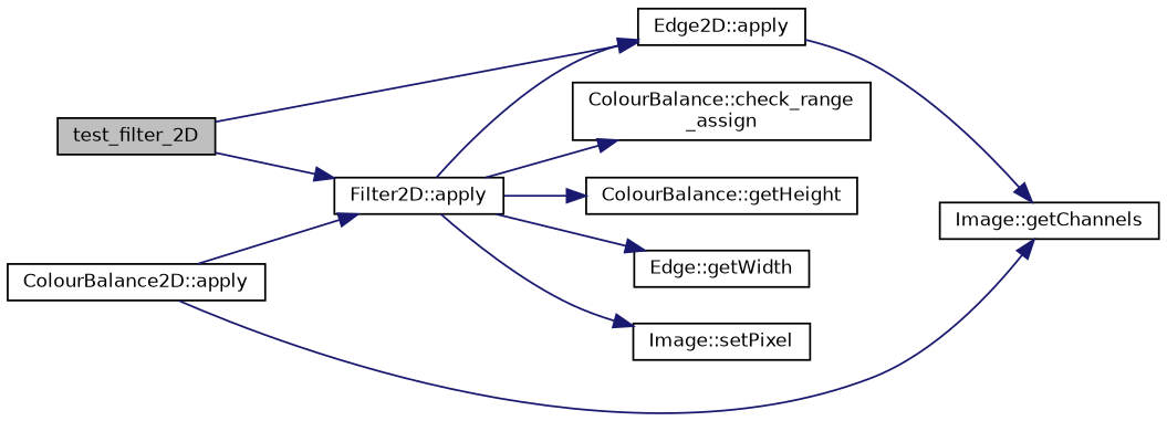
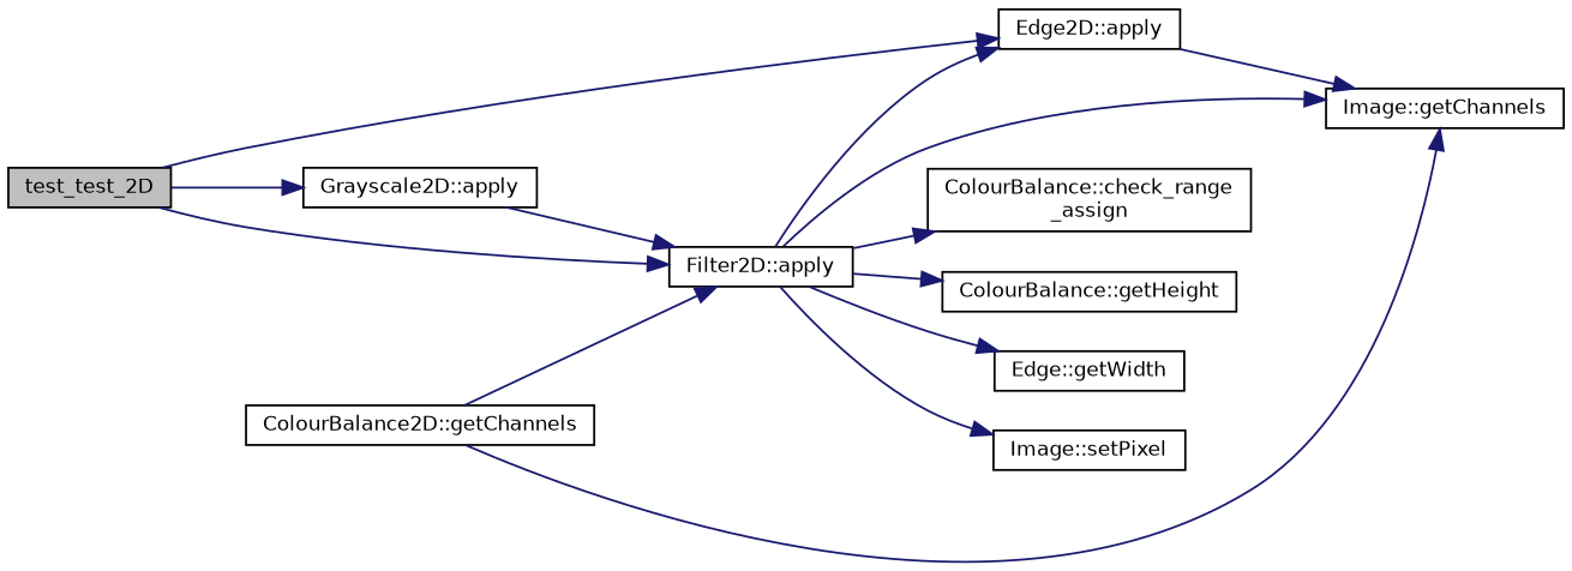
  digraph {
    rankdir=LR
    node [color=black fillcolor=white fontname=Helvetica fontsize=10 shape=record style=filled]
    edge [color=midnightblue fontname=Helvetica fontsize=10 labelfontname=Helvetica labelfontsize=10 style=solid]
-   n1 [fillcolor=grey75 fontcolor=black height=0.2 label=test_filter_2D width=0.4]
+   n1 [fillcolor=grey75 fontcolor=black height=0.2 label=test_test_2D width=0.4]
+   n2 [height=0.2 label="Grayscale2D::apply" width=0.4]
    n3 [height=0.2 label="Filter2D::apply" width=0.4]
    n4 [height=0.2 label="Edge2D::apply" width=0.4]
    n5 [height=0.2 label="Image::getChannels" width=0.4]
    n6 [height=0.2 label="ColourBalance::check_range\l_assign" width=0.4]
    n7 [height=0.2 label="ColourBalance::getHeight" width=0.4]
    n8 [height=0.2 label="Edge::getWidth" width=0.4]
    n9 [height=0.2 label="Image::setPixel" width=0.4]
-   n10 [height=0.2 label="ColourBalance2D::apply" width=0.4]
+   n10 [height=0.2 label="ColourBalance2D::getChannels" width=0.4]
+   n1 -> n2
    n1 -> n3
    n1 -> n4
+   n2 -> n3
    n3 -> n4
+   n3 -> n5
    n3 -> n6
    n3 -> n7
    n3 -> n8
    n3 -> n9
    n4 -> n5
    n10 -> n3
    n10 -> n5
  }
